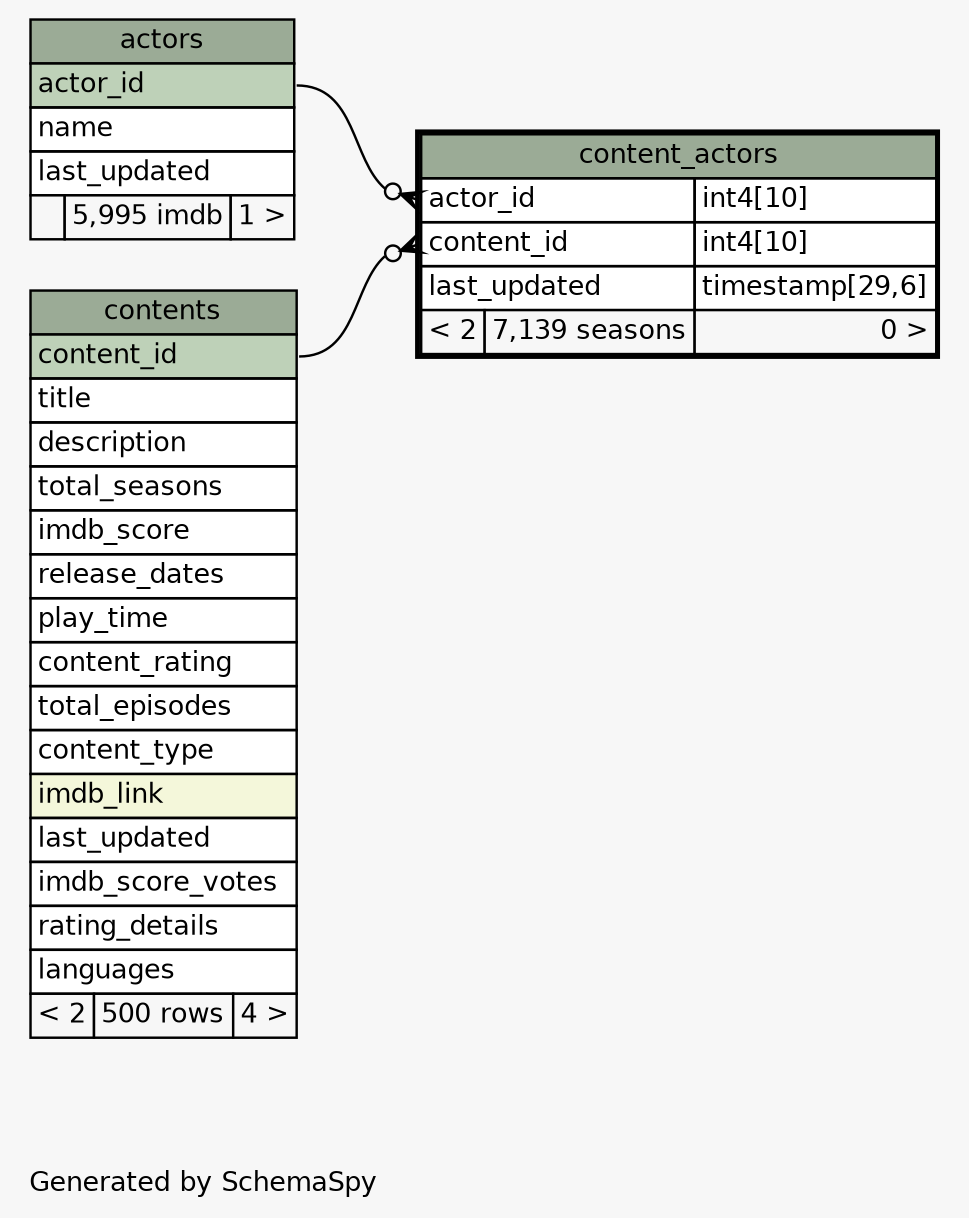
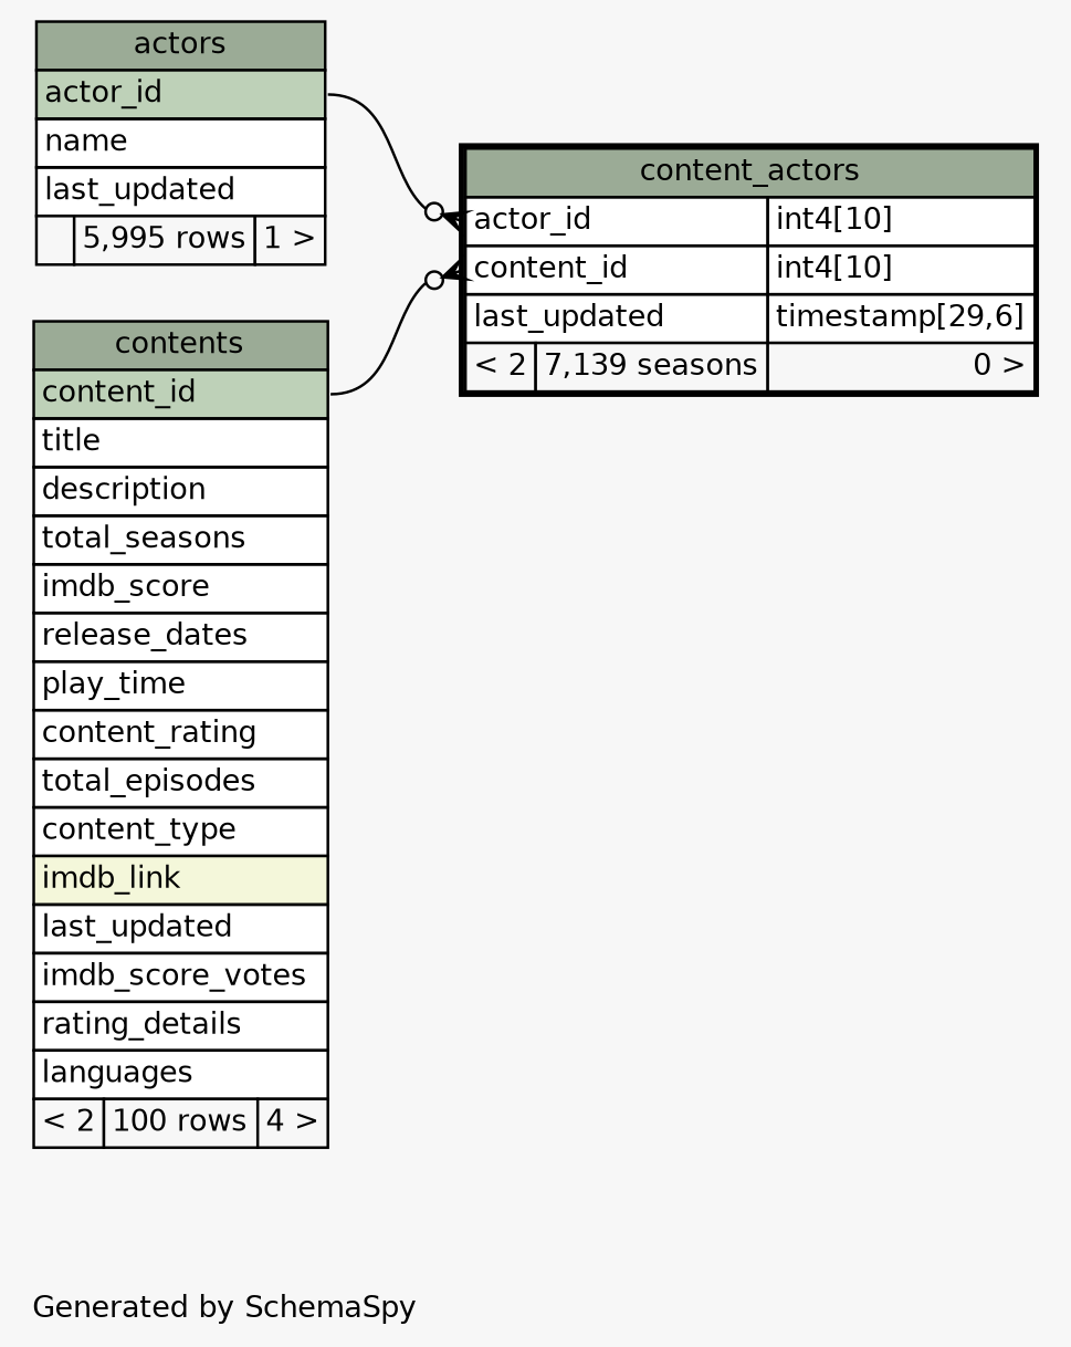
  digraph {
    bgcolor="#f7f7f7"
    fontname=Helvetica
    fontsize=11
    label="\nGenerated by SchemaSpy"
    labeljust=l
    nodesep=0.18
    rankdir=RL
    ranksep=0.46
    node [fontname=Helvetica fontsize=11 shape=plaintext]
    edge [arrowhead=none arrowsize=0.8 arrowtail=crowodot dir=back]
    n1 [label=<     <TABLE BORDER="2" CELLBORDER="1" CELLSPACING="0" BGCOLOR="#ffffff">       <TR><TD COLSPAN="3" BGCOLOR="#9bab96" ALIGN="CENTER">content_actors</TD></TR>       <TR><TD PORT="actor_id" COLSPAN="2" ALIGN="LEFT">actor_id</TD><TD PORT="actor_id.type" ALIGN="LEFT">int4[10]</TD></TR>       <TR><TD PORT="content_id" COLSPAN="2" ALIGN="LEFT">content_id</TD><TD PORT="content_id.type" ALIGN="LEFT">int4[10]</TD></TR>       <TR><TD PORT="last_updated" COLSPAN="2" ALIGN="LEFT">last_updated</TD><TD PORT="last_updated.type" ALIGN="LEFT">timestamp[29,6]</TD></TR>       <TR><TD ALIGN="LEFT" BGCOLOR="#f7f7f7">&lt; 2</TD><TD ALIGN="RIGHT" BGCOLOR="#f7f7f7">7,139 seasons</TD><TD ALIGN="RIGHT" BGCOLOR="#f7f7f7">0 &gt;</TD></TR>     </TABLE>>]
-   n2 [label=<     <TABLE BORDER="0" CELLBORDER="1" CELLSPACING="0" BGCOLOR="#ffffff">       <TR><TD COLSPAN="3" BGCOLOR="#9bab96" ALIGN="CENTER">actors</TD></TR>       <TR><TD PORT="actor_id" COLSPAN="3" BGCOLOR="#bed1b8" ALIGN="LEFT">actor_id</TD></TR>       <TR><TD PORT="name" COLSPAN="3" ALIGN="LEFT">name</TD></TR>       <TR><TD PORT="last_updated" COLSPAN="3" ALIGN="LEFT">last_updated</TD></TR>       <TR><TD ALIGN="LEFT" BGCOLOR="#f7f7f7">  </TD><TD ALIGN="RIGHT" BGCOLOR="#f7f7f7">5,995 imdb</TD><TD ALIGN="RIGHT" BGCOLOR="#f7f7f7">1 &gt;</TD></TR>     </TABLE>>]
-   n3 [label=<     <TABLE BORDER="0" CELLBORDER="1" CELLSPACING="0" BGCOLOR="#ffffff">       <TR><TD COLSPAN="3" BGCOLOR="#9bab96" ALIGN="CENTER">contents</TD></TR>       <TR><TD PORT="content_id" COLSPAN="3" BGCOLOR="#bed1b8" ALIGN="LEFT">content_id</TD></TR>       <TR><TD PORT="title" COLSPAN="3" ALIGN="LEFT">title</TD></TR>       <TR><TD PORT="description" COLSPAN="3" ALIGN="LEFT">description</TD></TR>       <TR><TD PORT="total_seasons" COLSPAN="3" ALIGN="LEFT">total_seasons</TD></TR>       <TR><TD PORT="imdb_score" COLSPAN="3" ALIGN="LEFT">imdb_score</TD></TR>       <TR><TD PORT="release_dates" COLSPAN="3" ALIGN="LEFT">release_dates</TD></TR>       <TR><TD PORT="play_time" COLSPAN="3" ALIGN="LEFT">play_time</TD></TR>       <TR><TD PORT="content_rating" COLSPAN="3" ALIGN="LEFT">content_rating</TD></TR>       <TR><TD PORT="total_episodes" COLSPAN="3" ALIGN="LEFT">total_episodes</TD></TR>       <TR><TD PORT="content_type" COLSPAN="3" ALIGN="LEFT">content_type</TD></TR>       <TR><TD PORT="imdb_link" COLSPAN="3" BGCOLOR="#f4f7da" ALIGN="LEFT">imdb_link</TD></TR>       <TR><TD PORT="last_updated" COLSPAN="3" ALIGN="LEFT">last_updated</TD></TR>       <TR><TD PORT="imdb_score_votes" COLSPAN="3" ALIGN="LEFT">imdb_score_votes</TD></TR>       <TR><TD PORT="rating_details" COLSPAN="3" ALIGN="LEFT">rating_details</TD></TR>       <TR><TD PORT="languages" COLSPAN="3" ALIGN="LEFT">languages</TD></TR>       <TR><TD ALIGN="LEFT" BGCOLOR="#f7f7f7">&lt; 2</TD><TD ALIGN="RIGHT" BGCOLOR="#f7f7f7">500 rows</TD><TD ALIGN="RIGHT" BGCOLOR="#f7f7f7">4 &gt;</TD></TR>     </TABLE>>]
+   n2 [label=<     <TABLE BORDER="0" CELLBORDER="1" CELLSPACING="0" BGCOLOR="#ffffff">       <TR><TD COLSPAN="3" BGCOLOR="#9bab96" ALIGN="CENTER">actors</TD></TR>       <TR><TD PORT="actor_id" COLSPAN="3" BGCOLOR="#bed1b8" ALIGN="LEFT">actor_id</TD></TR>       <TR><TD PORT="name" COLSPAN="3" ALIGN="LEFT">name</TD></TR>       <TR><TD PORT="last_updated" COLSPAN="3" ALIGN="LEFT">last_updated</TD></TR>       <TR><TD ALIGN="LEFT" BGCOLOR="#f7f7f7">  </TD><TD ALIGN="RIGHT" BGCOLOR="#f7f7f7">5,995 rows</TD><TD ALIGN="RIGHT" BGCOLOR="#f7f7f7">1 &gt;</TD></TR>     </TABLE>>]
+   n3 [label=<     <TABLE BORDER="0" CELLBORDER="1" CELLSPACING="0" BGCOLOR="#ffffff">       <TR><TD COLSPAN="3" BGCOLOR="#9bab96" ALIGN="CENTER">contents</TD></TR>       <TR><TD PORT="content_id" COLSPAN="3" BGCOLOR="#bed1b8" ALIGN="LEFT">content_id</TD></TR>       <TR><TD PORT="title" COLSPAN="3" ALIGN="LEFT">title</TD></TR>       <TR><TD PORT="description" COLSPAN="3" ALIGN="LEFT">description</TD></TR>       <TR><TD PORT="total_seasons" COLSPAN="3" ALIGN="LEFT">total_seasons</TD></TR>       <TR><TD PORT="imdb_score" COLSPAN="3" ALIGN="LEFT">imdb_score</TD></TR>       <TR><TD PORT="release_dates" COLSPAN="3" ALIGN="LEFT">release_dates</TD></TR>       <TR><TD PORT="play_time" COLSPAN="3" ALIGN="LEFT">play_time</TD></TR>       <TR><TD PORT="content_rating" COLSPAN="3" ALIGN="LEFT">content_rating</TD></TR>       <TR><TD PORT="total_episodes" COLSPAN="3" ALIGN="LEFT">total_episodes</TD></TR>       <TR><TD PORT="content_type" COLSPAN="3" ALIGN="LEFT">content_type</TD></TR>       <TR><TD PORT="imdb_link" COLSPAN="3" BGCOLOR="#f4f7da" ALIGN="LEFT">imdb_link</TD></TR>       <TR><TD PORT="last_updated" COLSPAN="3" ALIGN="LEFT">last_updated</TD></TR>       <TR><TD PORT="imdb_score_votes" COLSPAN="3" ALIGN="LEFT">imdb_score_votes</TD></TR>       <TR><TD PORT="rating_details" COLSPAN="3" ALIGN="LEFT">rating_details</TD></TR>       <TR><TD PORT="languages" COLSPAN="3" ALIGN="LEFT">languages</TD></TR>       <TR><TD ALIGN="LEFT" BGCOLOR="#f7f7f7">&lt; 2</TD><TD ALIGN="RIGHT" BGCOLOR="#f7f7f7">100 rows</TD><TD ALIGN="RIGHT" BGCOLOR="#f7f7f7">4 &gt;</TD></TR>     </TABLE>>]
    n1 -> n2 [headport="actor_id:e" tailport="actor_id:w"]
    n1 -> n3 [headport="content_id:e" tailport="content_id:w"]
  }
